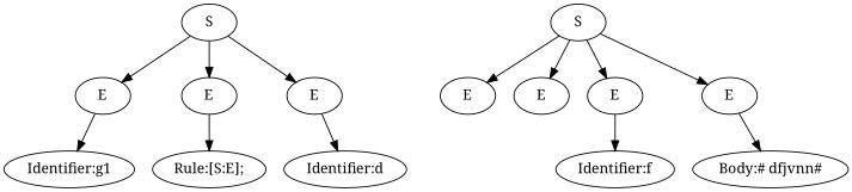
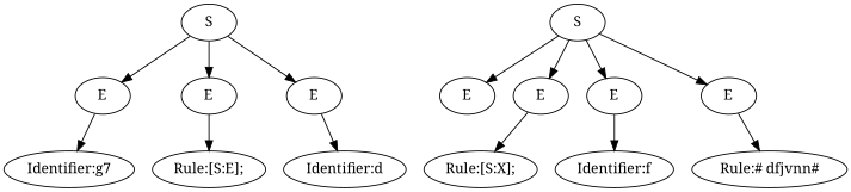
  digraph {
    fontname="Noto Serif"
    ordering=out
    node [fontname="Noto Serif"]
    edge [fontname="Noto Serif"]
-   n1 [label="Identifier:g1"]
+   n1 [label="Identifier:g7"]
    n2 [label=E]
    n3 [label="Rule:[S:E];"]
    n4 [label=E]
    n5 [label="Identifier:d"]
    n6 [label=E]
    n7 [label=S]
    n8 [label=E]
+   n9 [label="Rule:[S:X];"]
    n10 [label=E]
    n11 [label="Identifier:f"]
    n12 [label=E]
-   n13 [label="Body:# dfjvnn#"]
+   n13 [label="Rule:# dfjvnn#"]
    n14 [label=E]
    n15 [label=S]
    n2 -> n1
    n4 -> n3
    n6 -> n5
    n7 -> n2
    n7 -> n4
    n7 -> n6
+   n10 -> n9
    n12 -> n11
    n14 -> n13
    n15 -> n8
    n15 -> n10
    n15 -> n12
    n15 -> n14
  }
